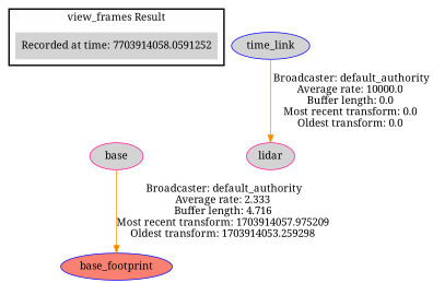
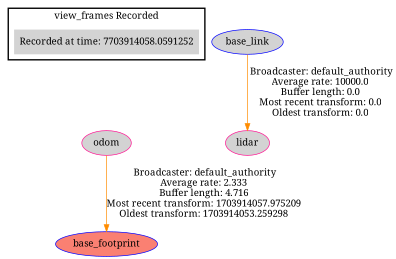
  digraph {
    fontname="Noto Serif"
    node [color=deeppink fillcolor=lightgrey fontname="Noto Serif" style=filled]
    edge [fontname="Noto Serif" color=darkorange]
    n1 [label="Recorded at time: 7703914058.0591252" shape=plaintext]
-   odom [label=base]
-   base_link [color=blue label=time_link]
+   odom
+   base_link [color=blue]
    lidar
    base_footprint [color=blue fillcolor=salmon]
    subgraph cluster_1 {
      color=black
-     label="view_frames Result"
+     label="view_frames Recorded"
      style=bold
      n1
    }
    n1 -> odom [style=invis color=""]
    odom -> base_footprint [label=" Broadcaster: default_authority\nAverage rate: 2.333\nBuffer length: 4.716\nMost recent transform: 1703914057.975209\nOldest transform: 1703914053.259298\n"]
    base_link -> lidar [label=" Broadcaster: default_authority\nAverage rate: 10000.0\nBuffer length: 0.0\nMost recent transform: 0.0\nOldest transform: 0.0\n"]
  }
